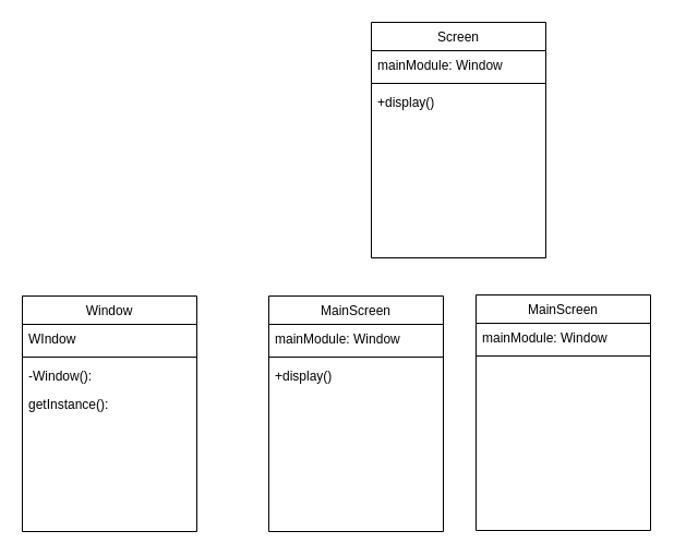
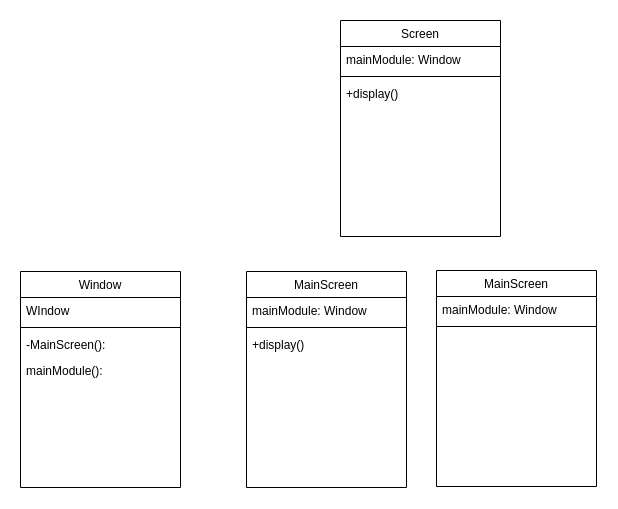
  <mxCell id="0" />
  <mxCell id="1" parent="0" />
  <mxCell id="2" value="MainScreen" style="swimlane;fontStyle=0;align=center;verticalAlign=top;childLayout=stackLayout;horizontal=1;startSize=26;horizontalStack=0;resizeParent=1;resizeLast=0;collapsible=1;marginBottom=0;rounded=0;shadow=0;strokeWidth=1;" vertex="1" parent="1"><mxGeometry x="246" y="271" width="160" height="216" as="geometry"><mxRectangle x="550" y="140" width="160" height="26" as="alternateBounds" /></mxGeometry></mxCell>
  <mxCell id="3" value="mainModule: Window" style="text;align=left;verticalAlign=top;spacingLeft=4;spacingRight=4;overflow=hidden;rotatable=0;points=[[0,0.5],[1,0.5]];portConstraint=eastwest;" vertex="1" parent="2"><mxGeometry y="26" width="160" height="26" as="geometry" /></mxCell>
  <mxCell id="4" value="" style="line;html=1;strokeWidth=1;align=left;verticalAlign=middle;spacingTop=-1;spacingLeft=3;spacingRight=3;rotatable=0;labelPosition=right;points=[];portConstraint=eastwest;" vertex="1" parent="2"><mxGeometry y="52" width="160" height="8" as="geometry" /></mxCell>
  <mxCell id="5" value="+display()" style="text;align=left;verticalAlign=top;spacingLeft=4;spacingRight=4;overflow=hidden;rotatable=0;points=[[0,0.5],[1,0.5]];portConstraint=eastwest;" vertex="1" parent="2"><mxGeometry y="60" width="160" height="26" as="geometry" /></mxCell>
  <mxCell id="6" value="Window" style="swimlane;fontStyle=0;align=center;verticalAlign=top;childLayout=stackLayout;horizontal=1;startSize=26;horizontalStack=0;resizeParent=1;resizeLast=0;collapsible=1;marginBottom=0;rounded=0;shadow=0;strokeWidth=1;" vertex="1" parent="1"><mxGeometry x="20" y="271" width="160" height="216" as="geometry"><mxRectangle x="550" y="140" width="160" height="26" as="alternateBounds" /></mxGeometry></mxCell>
  <mxCell id="7" value="WIndow" style="text;align=left;verticalAlign=top;spacingLeft=4;spacingRight=4;overflow=hidden;rotatable=0;points=[[0,0.5],[1,0.5]];portConstraint=eastwest;" vertex="1" parent="6"><mxGeometry y="26" width="160" height="26" as="geometry" /></mxCell>
  <mxCell id="8" value="" style="line;html=1;strokeWidth=1;align=left;verticalAlign=middle;spacingTop=-1;spacingLeft=3;spacingRight=3;rotatable=0;labelPosition=right;points=[];portConstraint=eastwest;" vertex="1" parent="6"><mxGeometry y="52" width="160" height="8" as="geometry" /></mxCell>
- <mxCell id="9" value="-Window():" style="text;align=left;verticalAlign=top;spacingLeft=4;spacingRight=4;overflow=hidden;rotatable=0;points=[[0,0.5],[1,0.5]];portConstraint=eastwest;" vertex="1" parent="6"><mxGeometry y="60" width="160" height="26" as="geometry" /></mxCell>
- <mxCell id="10" value="getInstance():" style="text;align=left;verticalAlign=top;spacingLeft=4;spacingRight=4;overflow=hidden;rotatable=0;points=[[0,0.5],[1,0.5]];portConstraint=eastwest;" vertex="1" parent="6"><mxGeometry y="86" width="160" height="26" as="geometry" /></mxCell>
+ <mxCell id="9" value="-MainScreen():" style="text;align=left;verticalAlign=top;spacingLeft=4;spacingRight=4;overflow=hidden;rotatable=0;points=[[0,0.5],[1,0.5]];portConstraint=eastwest;" vertex="1" parent="6"><mxGeometry y="60" width="160" height="26" as="geometry" /></mxCell>
+ <mxCell id="10" value="mainModule():" style="text;align=left;verticalAlign=top;spacingLeft=4;spacingRight=4;overflow=hidden;rotatable=0;points=[[0,0.5],[1,0.5]];portConstraint=eastwest;" vertex="1" parent="6"><mxGeometry y="86" width="160" height="26" as="geometry" /></mxCell>
  <mxCell id="11" value="MainScreen" style="swimlane;fontStyle=0;align=center;verticalAlign=top;childLayout=stackLayout;horizontal=1;startSize=26;horizontalStack=0;resizeParent=1;resizeLast=0;collapsible=1;marginBottom=0;rounded=0;shadow=0;strokeWidth=1;" vertex="1" parent="1"><mxGeometry x="436" y="270" width="160" height="216" as="geometry"><mxRectangle x="550" y="140" width="160" height="26" as="alternateBounds" /></mxGeometry></mxCell>
  <mxCell id="12" value="mainModule: Window" style="text;align=left;verticalAlign=top;spacingLeft=4;spacingRight=4;overflow=hidden;rotatable=0;points=[[0,0.5],[1,0.5]];portConstraint=eastwest;" vertex="1" parent="11"><mxGeometry y="26" width="160" height="26" as="geometry" /></mxCell>
  <mxCell id="13" value="" style="line;html=1;strokeWidth=1;align=left;verticalAlign=middle;spacingTop=-1;spacingLeft=3;spacingRight=3;rotatable=0;labelPosition=right;points=[];portConstraint=eastwest;" vertex="1" parent="11"><mxGeometry y="52" width="160" height="8" as="geometry" /></mxCell>
  <mxCell id="14" value="Screen" style="swimlane;fontStyle=0;align=center;verticalAlign=top;childLayout=stackLayout;horizontal=1;startSize=26;horizontalStack=0;resizeParent=1;resizeLast=0;collapsible=1;marginBottom=0;rounded=0;shadow=0;strokeWidth=1;" vertex="1" parent="1"><mxGeometry x="340" y="20" width="160" height="216" as="geometry"><mxRectangle x="550" y="140" width="160" height="26" as="alternateBounds" /></mxGeometry></mxCell>
  <mxCell id="15" value="mainModule: Window" style="text;align=left;verticalAlign=top;spacingLeft=4;spacingRight=4;overflow=hidden;rotatable=0;points=[[0,0.5],[1,0.5]];portConstraint=eastwest;" vertex="1" parent="14"><mxGeometry y="26" width="160" height="26" as="geometry" /></mxCell>
  <mxCell id="16" value="" style="line;html=1;strokeWidth=1;align=left;verticalAlign=middle;spacingTop=-1;spacingLeft=3;spacingRight=3;rotatable=0;labelPosition=right;points=[];portConstraint=eastwest;" vertex="1" parent="14"><mxGeometry y="52" width="160" height="8" as="geometry" /></mxCell>
  <mxCell id="17" value="+display()" style="text;align=left;verticalAlign=top;spacingLeft=4;spacingRight=4;overflow=hidden;rotatable=0;points=[[0,0.5],[1,0.5]];portConstraint=eastwest;" vertex="1" parent="14"><mxGeometry y="60" width="160" height="26" as="geometry" /></mxCell>
